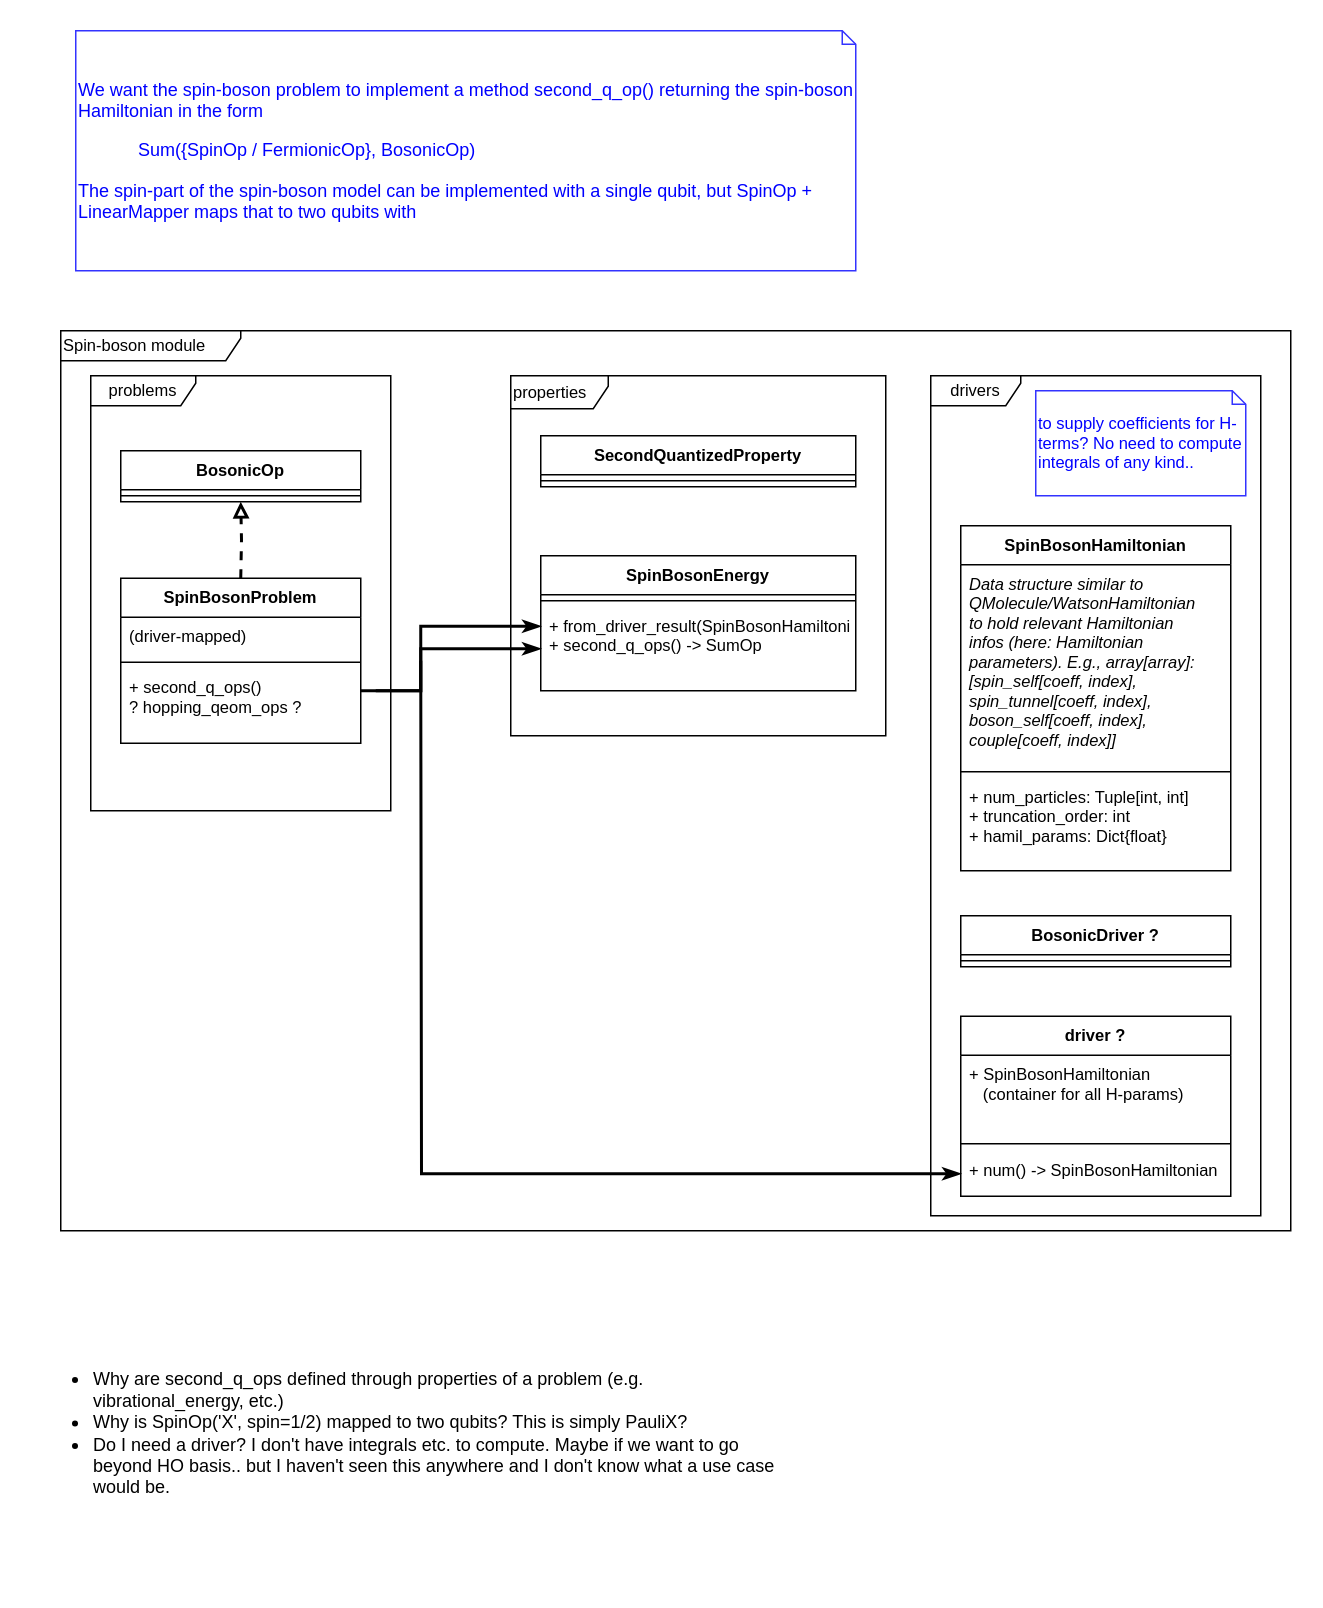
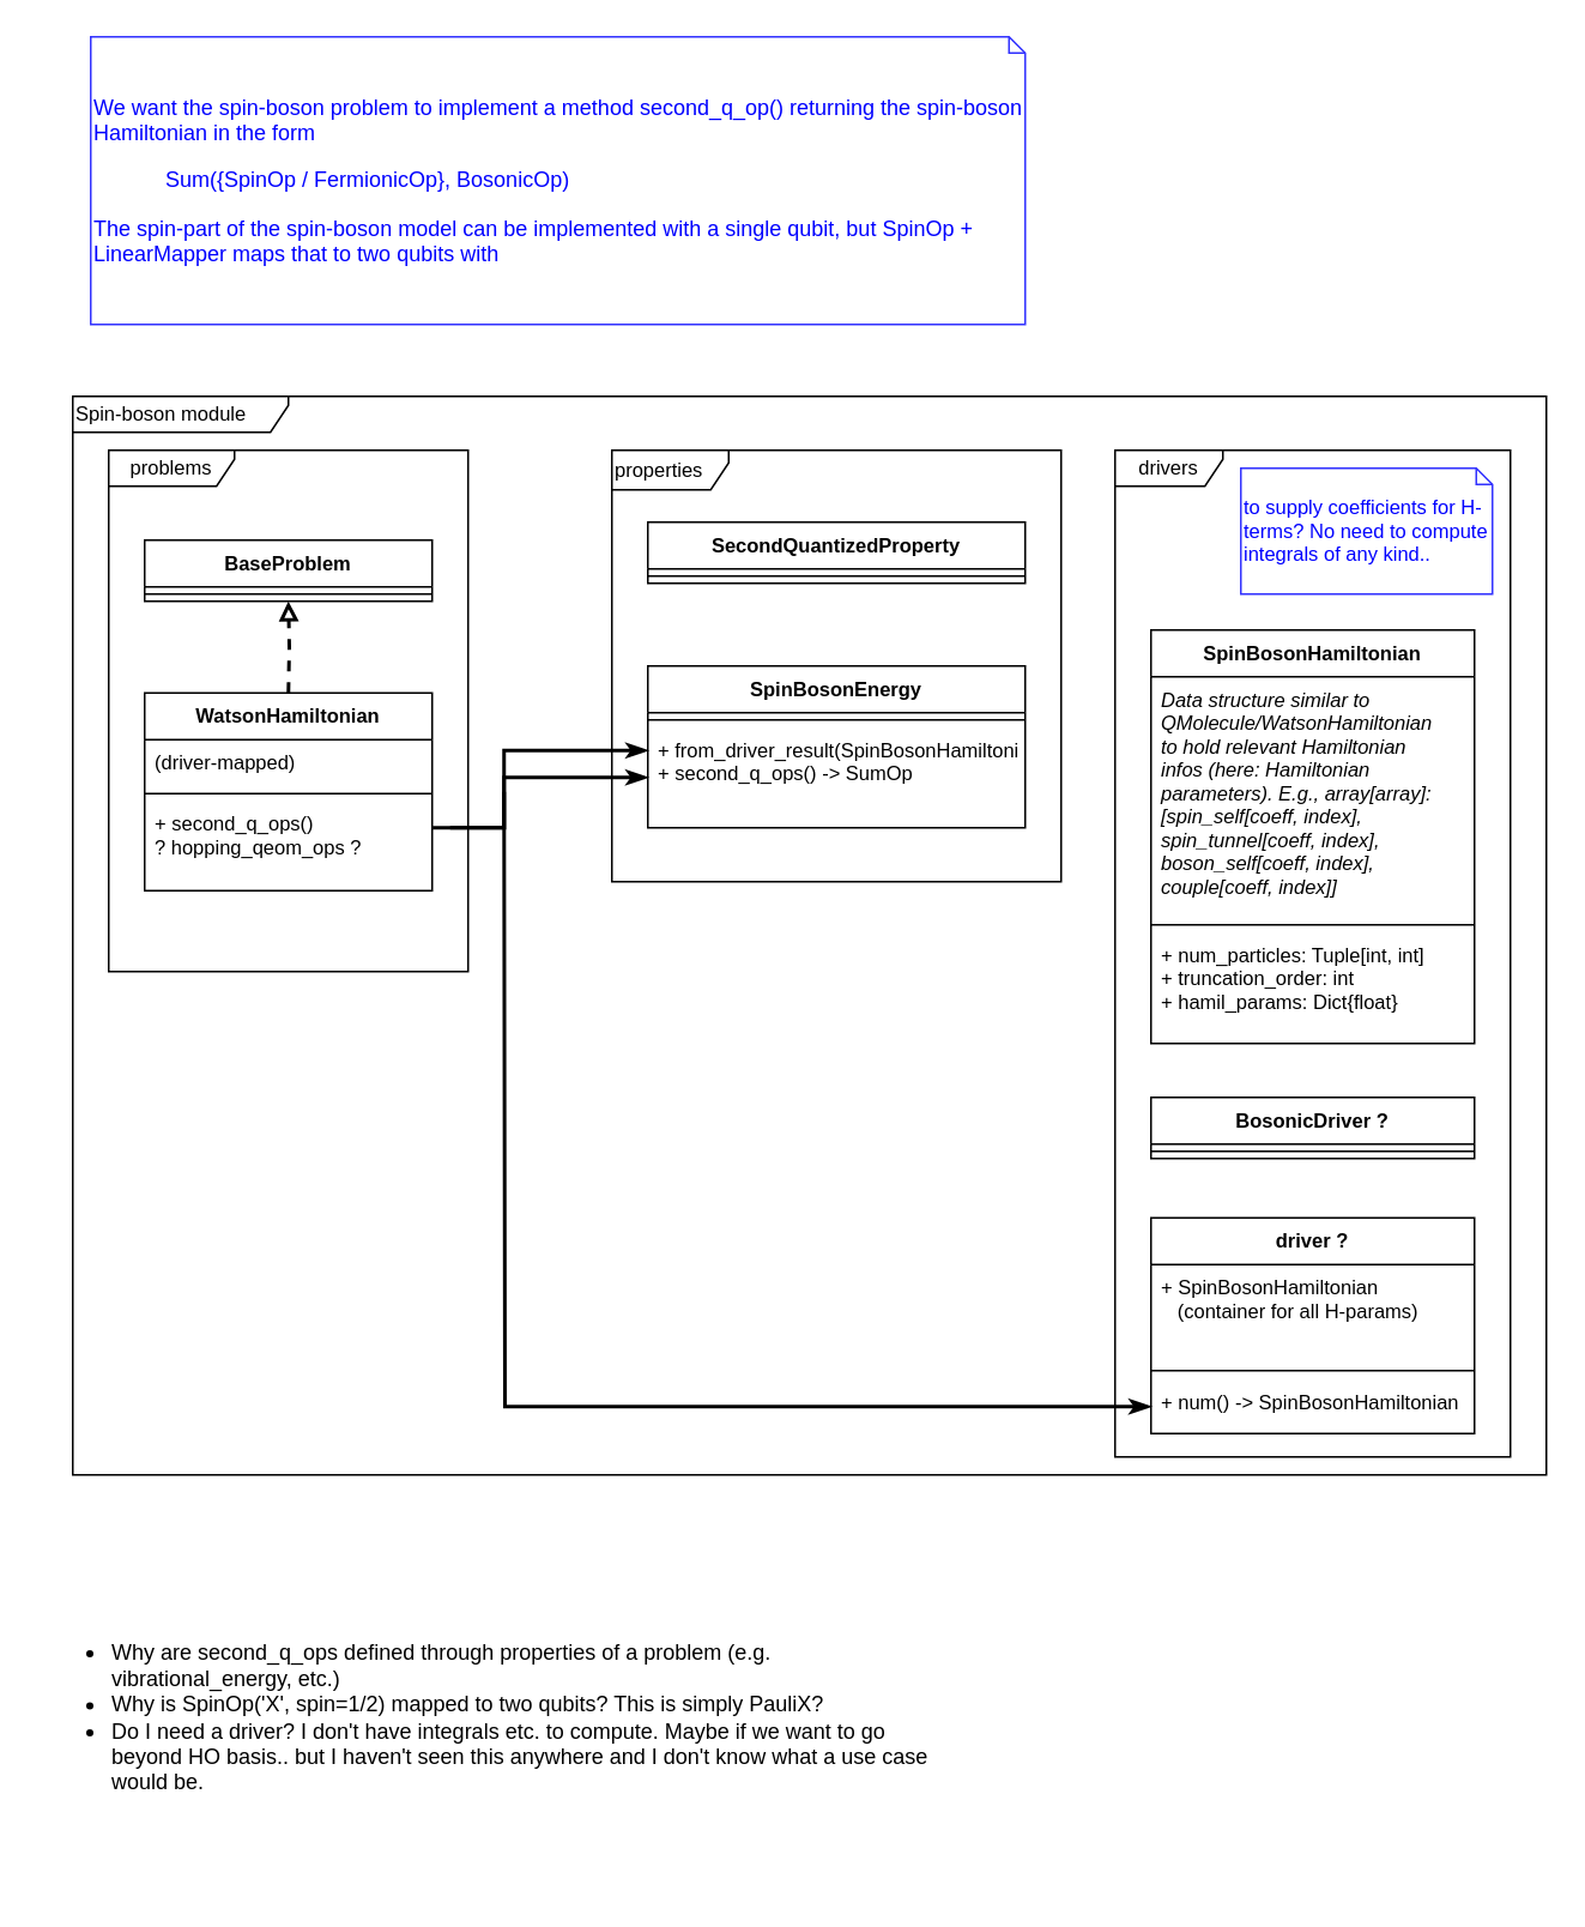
  <mxCell id="0" />
  <mxCell id="1" parent="0" />
  <mxCell id="2" value="&lt;font style=&quot;font-size: 11px;&quot;&gt;Spin-boson module&lt;/font&gt;" style="shape=umlFrame;whiteSpace=wrap;html=1;fontSize=11;strokeColor=#000000;align=left;width=120;height=20;" vertex="1" parent="1"><mxGeometry x="40" y="220" width="820" height="600" as="geometry" /></mxCell>
  <mxCell id="3" value="&lt;font style=&quot;font-size: 11px;&quot;&gt;properties&lt;/font&gt;" style="shape=umlFrame;whiteSpace=wrap;html=1;fontSize=11;align=left;width=65;height=22;" vertex="1" parent="1"><mxGeometry x="340" y="250" width="250" height="240" as="geometry" /></mxCell>
  <mxCell id="4" value="drivers" style="shape=umlFrame;whiteSpace=wrap;html=1;width=60;height=20;fontSize=11;" parent="1" vertex="1"><mxGeometry x="620" y="250" width="220" height="560" as="geometry" /></mxCell>
  <mxCell id="5" value="problems" style="shape=umlFrame;whiteSpace=wrap;html=1;width=70;height=20;fontSize=11;" parent="1" vertex="1"><mxGeometry x="60" y="250" width="200" height="290" as="geometry" /></mxCell>
- <mxCell id="6" value="BosonicOp" style="swimlane;fontStyle=1;align=center;verticalAlign=top;childLayout=stackLayout;horizontal=1;startSize=26;horizontalStack=0;resizeParent=1;resizeParentMax=0;resizeLast=0;collapsible=1;marginBottom=0;fontSize=11;" parent="1" vertex="1"><mxGeometry x="80" y="300" width="160" height="34" as="geometry" /></mxCell>
+ <mxCell id="6" value="BaseProblem" style="swimlane;fontStyle=1;align=center;verticalAlign=top;childLayout=stackLayout;horizontal=1;startSize=26;horizontalStack=0;resizeParent=1;resizeParentMax=0;resizeLast=0;collapsible=1;marginBottom=0;fontSize=11;" parent="1" vertex="1"><mxGeometry x="80" y="300" width="160" height="34" as="geometry" /></mxCell>
  <mxCell id="7" value="" style="line;strokeWidth=1;fillColor=none;align=left;verticalAlign=middle;spacingTop=-1;spacingLeft=3;spacingRight=3;rotatable=0;labelPosition=right;points=[];portConstraint=eastwest;fontSize=11;" parent="6" vertex="1"><mxGeometry y="26" width="160" height="8" as="geometry" /></mxCell>
  <mxCell id="8" style="edgeStyle=orthogonalEdgeStyle;rounded=0;orthogonalLoop=1;jettySize=auto;html=1;exitX=0.5;exitY=0;exitDx=0;exitDy=0;entryX=0.5;entryY=1;entryDx=0;entryDy=0;endArrow=block;endFill=0;dashed=1;strokeWidth=2;startSize=6;jumpSize=6;jumpStyle=none;fontSize=11;" parent="1" target="6" edge="1"><mxGeometry relative="1" as="geometry"><mxPoint x="160" y="385" as="sourcePoint" /></mxGeometry></mxCell>
- <mxCell id="9" value="SpinBosonProblem" style="swimlane;fontStyle=1;align=center;verticalAlign=top;childLayout=stackLayout;horizontal=1;startSize=26;horizontalStack=0;resizeParent=1;resizeParentMax=0;resizeLast=0;collapsible=1;marginBottom=0;fontSize=11;" parent="1" vertex="1"><mxGeometry x="80" y="385" width="160" height="110" as="geometry" /></mxCell>
+ <mxCell id="9" value="WatsonHamiltonian" style="swimlane;fontStyle=1;align=center;verticalAlign=top;childLayout=stackLayout;horizontal=1;startSize=26;horizontalStack=0;resizeParent=1;resizeParentMax=0;resizeLast=0;collapsible=1;marginBottom=0;fontSize=11;" parent="1" vertex="1"><mxGeometry x="80" y="385" width="160" height="110" as="geometry" /></mxCell>
  <mxCell id="10" value="(driver-mapped)" style="text;strokeColor=none;fillColor=none;align=left;verticalAlign=top;spacingLeft=4;spacingRight=4;overflow=hidden;rotatable=0;points=[[0,0.5],[1,0.5]];portConstraint=eastwest;fontSize=11;" parent="9" vertex="1"><mxGeometry y="26" width="160" height="26" as="geometry" /></mxCell>
  <mxCell id="11" value="" style="line;strokeWidth=1;fillColor=none;align=left;verticalAlign=middle;spacingTop=-1;spacingLeft=3;spacingRight=3;rotatable=0;labelPosition=right;points=[];portConstraint=eastwest;fontSize=11;" parent="9" vertex="1"><mxGeometry y="52" width="160" height="8" as="geometry" /></mxCell>
  <mxCell id="12" value="+ second_q_ops()&#10;? hopping_qeom_ops ?" style="text;strokeColor=none;fillColor=none;align=left;verticalAlign=top;spacingLeft=4;spacingRight=4;overflow=hidden;rotatable=0;points=[[0,0.5],[1,0.5]];portConstraint=eastwest;fontSize=11;" vertex="1" parent="9"><mxGeometry y="60" width="160" height="50" as="geometry" /></mxCell>
  <mxCell id="13" value="driver ?" style="swimlane;fontStyle=1;align=center;verticalAlign=top;childLayout=stackLayout;horizontal=1;startSize=26;horizontalStack=0;resizeParent=1;resizeParentMax=0;resizeLast=0;collapsible=1;marginBottom=0;fontSize=11;" parent="1" vertex="1"><mxGeometry x="640" y="677" width="180" height="120" as="geometry" /></mxCell>
  <mxCell id="14" value="+ SpinBosonHamiltonian&#10;   (container for all H-params)" style="text;strokeColor=none;fillColor=none;align=left;verticalAlign=top;spacingLeft=4;spacingRight=4;overflow=hidden;rotatable=0;points=[[0,0.5],[1,0.5]];portConstraint=eastwest;fontSize=11;" parent="13" vertex="1"><mxGeometry y="26" width="180" height="54" as="geometry" /></mxCell>
  <mxCell id="15" value="" style="line;strokeWidth=1;fillColor=none;align=left;verticalAlign=middle;spacingTop=-1;spacingLeft=3;spacingRight=3;rotatable=0;labelPosition=right;points=[];portConstraint=eastwest;fontSize=11;" parent="13" vertex="1"><mxGeometry y="80" width="180" height="10" as="geometry" /></mxCell>
  <mxCell id="16" value="+ num() -&gt; SpinBosonHamiltonian" style="text;strokeColor=none;fillColor=none;align=left;verticalAlign=top;spacingLeft=4;spacingRight=4;overflow=hidden;rotatable=0;points=[[0,0.5],[1,0.5]];portConstraint=eastwest;fontSize=11;" vertex="1" parent="13"><mxGeometry y="90" width="180" height="30" as="geometry" /></mxCell>
  <mxCell id="17" value="BosonicDriver ?" style="swimlane;fontStyle=1;align=center;verticalAlign=top;childLayout=stackLayout;horizontal=1;startSize=26;horizontalStack=0;resizeParent=1;resizeParentMax=0;resizeLast=0;collapsible=1;marginBottom=0;fontSize=11;" parent="1" vertex="1"><mxGeometry x="640" y="610" width="180" height="34" as="geometry" /></mxCell>
  <mxCell id="18" value="" style="line;strokeWidth=1;fillColor=none;align=left;verticalAlign=middle;spacingTop=-1;spacingLeft=3;spacingRight=3;rotatable=0;labelPosition=right;points=[];portConstraint=eastwest;fontSize=11;" parent="17" vertex="1"><mxGeometry y="26" width="180" height="8" as="geometry" /></mxCell>
  <mxCell id="19" value="&lt;ul&gt;&lt;li&gt;Why are second_q_ops defined through properties of a problem (e.g. vibrational_energy, etc.)&lt;/li&gt;&lt;li&gt;Why is SpinOp('X', spin=1/2) mapped to two qubits? This is simply PauliX?&lt;br&gt;&lt;/li&gt;&lt;li&gt;Do I need a driver? I don't have integrals etc. to compute. Maybe if we want to go beyond HO basis.. but I haven't seen this anywhere and I don't know what a use case would be.&lt;br&gt;&lt;/li&gt;&lt;/ul&gt;" style="text;strokeColor=none;fillColor=none;html=1;whiteSpace=wrap;verticalAlign=middle;overflow=hidden;" vertex="1" parent="1"><mxGeometry y="860" width="500" height="190" as="geometry" x="20" /></mxCell>
  <mxCell id="20" value="SpinBosonEnergy" style="swimlane;fontStyle=1;align=center;verticalAlign=top;childLayout=stackLayout;horizontal=1;startSize=26;horizontalStack=0;resizeParent=1;resizeParentMax=0;resizeLast=0;collapsible=1;marginBottom=0;fontSize=11;" vertex="1" parent="1"><mxGeometry x="360" y="370" width="210" height="90" as="geometry" /></mxCell>
  <mxCell id="21" value="" style="line;strokeWidth=1;fillColor=none;align=left;verticalAlign=middle;spacingTop=-1;spacingLeft=3;spacingRight=3;rotatable=0;labelPosition=right;points=[];portConstraint=eastwest;fontSize=11;" vertex="1" parent="20"><mxGeometry y="26" width="210" height="8" as="geometry" /></mxCell>
  <mxCell id="22" value="+ from_driver_result(SpinBosonHamiltonian)&#10;+ second_q_ops() -&gt; SumOp" style="text;strokeColor=none;fillColor=none;align=left;verticalAlign=top;spacingLeft=4;spacingRight=4;overflow=hidden;rotatable=0;points=[[0,0.5],[1,0.5]];portConstraint=eastwest;fontSize=11;" vertex="1" parent="20"><mxGeometry y="34" width="210" height="56" as="geometry" /></mxCell>
  <mxCell id="23" value="SecondQuantizedProperty" style="swimlane;fontStyle=1;align=center;verticalAlign=top;childLayout=stackLayout;horizontal=1;startSize=26;horizontalStack=0;resizeParent=1;resizeParentMax=0;resizeLast=0;collapsible=1;marginBottom=0;fontSize=11;" vertex="1" parent="1"><mxGeometry x="360" y="290" width="210" height="34" as="geometry" /></mxCell>
  <mxCell id="24" value="" style="line;strokeWidth=1;fillColor=none;align=left;verticalAlign=middle;spacingTop=-1;spacingLeft=3;spacingRight=3;rotatable=0;labelPosition=right;points=[];portConstraint=eastwest;fontSize=11;" vertex="1" parent="23"><mxGeometry y="26" width="210" height="8" as="geometry" /></mxCell>
  <mxCell id="25" style="edgeStyle=orthogonalEdgeStyle;rounded=0;orthogonalLoop=1;jettySize=auto;html=1;endArrow=classicThin;endFill=1;strokeWidth=2;fontSize=11;" edge="1" parent="1" source="12" target="22"><mxGeometry relative="1" as="geometry"><mxPoint x="214" y="440" as="sourcePoint" /><Array as="points"><mxPoint x="280" y="460" /><mxPoint x="280" y="417" /></Array></mxGeometry></mxCell>
  <mxCell id="26" value="&lt;div&gt;&lt;font color=&quot;#0000FF&quot;&gt;We want the spin-boson problem to implement a method second_q_op() returning the spin-boson Hamiltonian in the form&lt;/font&gt;&lt;/div&gt;&lt;blockquote&gt;&lt;div&gt;&lt;font color=&quot;#0000FF&quot;&gt;Sum({SpinOp / FermionicOp}, BosonicOp)&lt;/font&gt;&lt;/div&gt;&lt;/blockquote&gt;&lt;div&gt;&lt;font color=&quot;#0000FF&quot;&gt;The spin-part of the spin-boson model can be implemented with a single qubit, but SpinOp + LinearMapper maps that to two qubits with&lt;br&gt;&lt;/font&gt;&lt;/div&gt;" style="shape=note;size=9;whiteSpace=wrap;html=1;strokeColor=#3333FF;align=left;" vertex="1" parent="1"><mxGeometry x="50" y="20" width="520" height="160" as="geometry" /></mxCell>
  <mxCell id="27" style="edgeStyle=orthogonalEdgeStyle;rounded=0;orthogonalLoop=1;jettySize=auto;html=1;entryX=0;entryY=0.5;entryDx=0;entryDy=0;endArrow=classicThin;endFill=1;strokeWidth=2;fontSize=11;" edge="1" parent="1" target="16"><mxGeometry relative="1" as="geometry"><mxPoint x="280" y="440" as="sourcePoint" /></mxGeometry></mxCell>
  <mxCell id="28" value="&lt;div style=&quot;font-size: 11px;&quot;&gt;&lt;font style=&quot;font-size: 11px;&quot; color=&quot;#0000FF&quot;&gt;to supply coefficients for H-terms? No need to compute integrals of any kind.. &lt;br style=&quot;font-size: 11px;&quot;&gt;&lt;/font&gt;&lt;/div&gt;" style="shape=note;size=9;whiteSpace=wrap;html=1;strokeColor=#3333FF;align=left;fontSize=11;" vertex="1" parent="1"><mxGeometry x="690" y="260" width="140" height="70" as="geometry" /></mxCell>
  <mxCell id="29" value="SpinBosonHamiltonian&#10;" style="swimlane;fontStyle=1;align=center;verticalAlign=top;childLayout=stackLayout;horizontal=1;startSize=26;horizontalStack=0;resizeParent=1;resizeParentMax=0;resizeLast=0;collapsible=1;marginBottom=0;fontSize=11;strokeColor=#000000;" vertex="1" parent="1"><mxGeometry x="640" y="350" width="180" height="230" as="geometry" /></mxCell>
  <mxCell id="30" value="Data structure similar to&#10;QMolecule/WatsonHamiltonian&#10;to hold relevant Hamiltonian&#10;infos (here: Hamiltonian&#10;parameters). E.g., array[array]:&#10;[spin_self[coeff, index],&#10;spin_tunnel[coeff, index],&#10;boson_self[coeff, index],&#10;couple[coeff, index]]" style="text;strokeColor=none;fillColor=none;align=left;verticalAlign=top;spacingLeft=4;spacingRight=4;overflow=hidden;rotatable=0;points=[[0,0.5],[1,0.5]];portConstraint=eastwest;fontStyle=2;fontSize=11;" vertex="1" parent="29"><mxGeometry y="26" width="180" height="134" as="geometry" /></mxCell>
  <mxCell id="31" value="" style="line;strokeWidth=1;fillColor=none;align=left;verticalAlign=middle;spacingTop=-1;spacingLeft=3;spacingRight=3;rotatable=0;labelPosition=right;points=[];portConstraint=eastwest;fontSize=11;" vertex="1" parent="29"><mxGeometry y="160" width="180" height="8" as="geometry" /></mxCell>
  <mxCell id="32" value="+ num_particles: Tuple[int, int]&#10;+ truncation_order: int&#10;+ hamil_params: Dict{float}" style="text;strokeColor=none;fillColor=none;align=left;verticalAlign=top;spacingLeft=4;spacingRight=4;overflow=hidden;rotatable=0;points=[[0,0.5],[1,0.5]];portConstraint=eastwest;fontSize=11;" vertex="1" parent="29"><mxGeometry y="168" width="180" height="62" as="geometry" /></mxCell>
  <mxCell id="33" style="edgeStyle=orthogonalEdgeStyle;rounded=0;orthogonalLoop=1;jettySize=auto;html=1;entryX=0;entryY=0.5;entryDx=0;entryDy=0;fontSize=11;endArrow=classicThin;endFill=1;strokeWidth=2;" edge="1" parent="1" target="22"><mxGeometry relative="1" as="geometry"><mxPoint x="250" y="460" as="sourcePoint" /><Array as="points"><mxPoint x="280" y="460" /><mxPoint x="280" y="432" /></Array></mxGeometry></mxCell>
